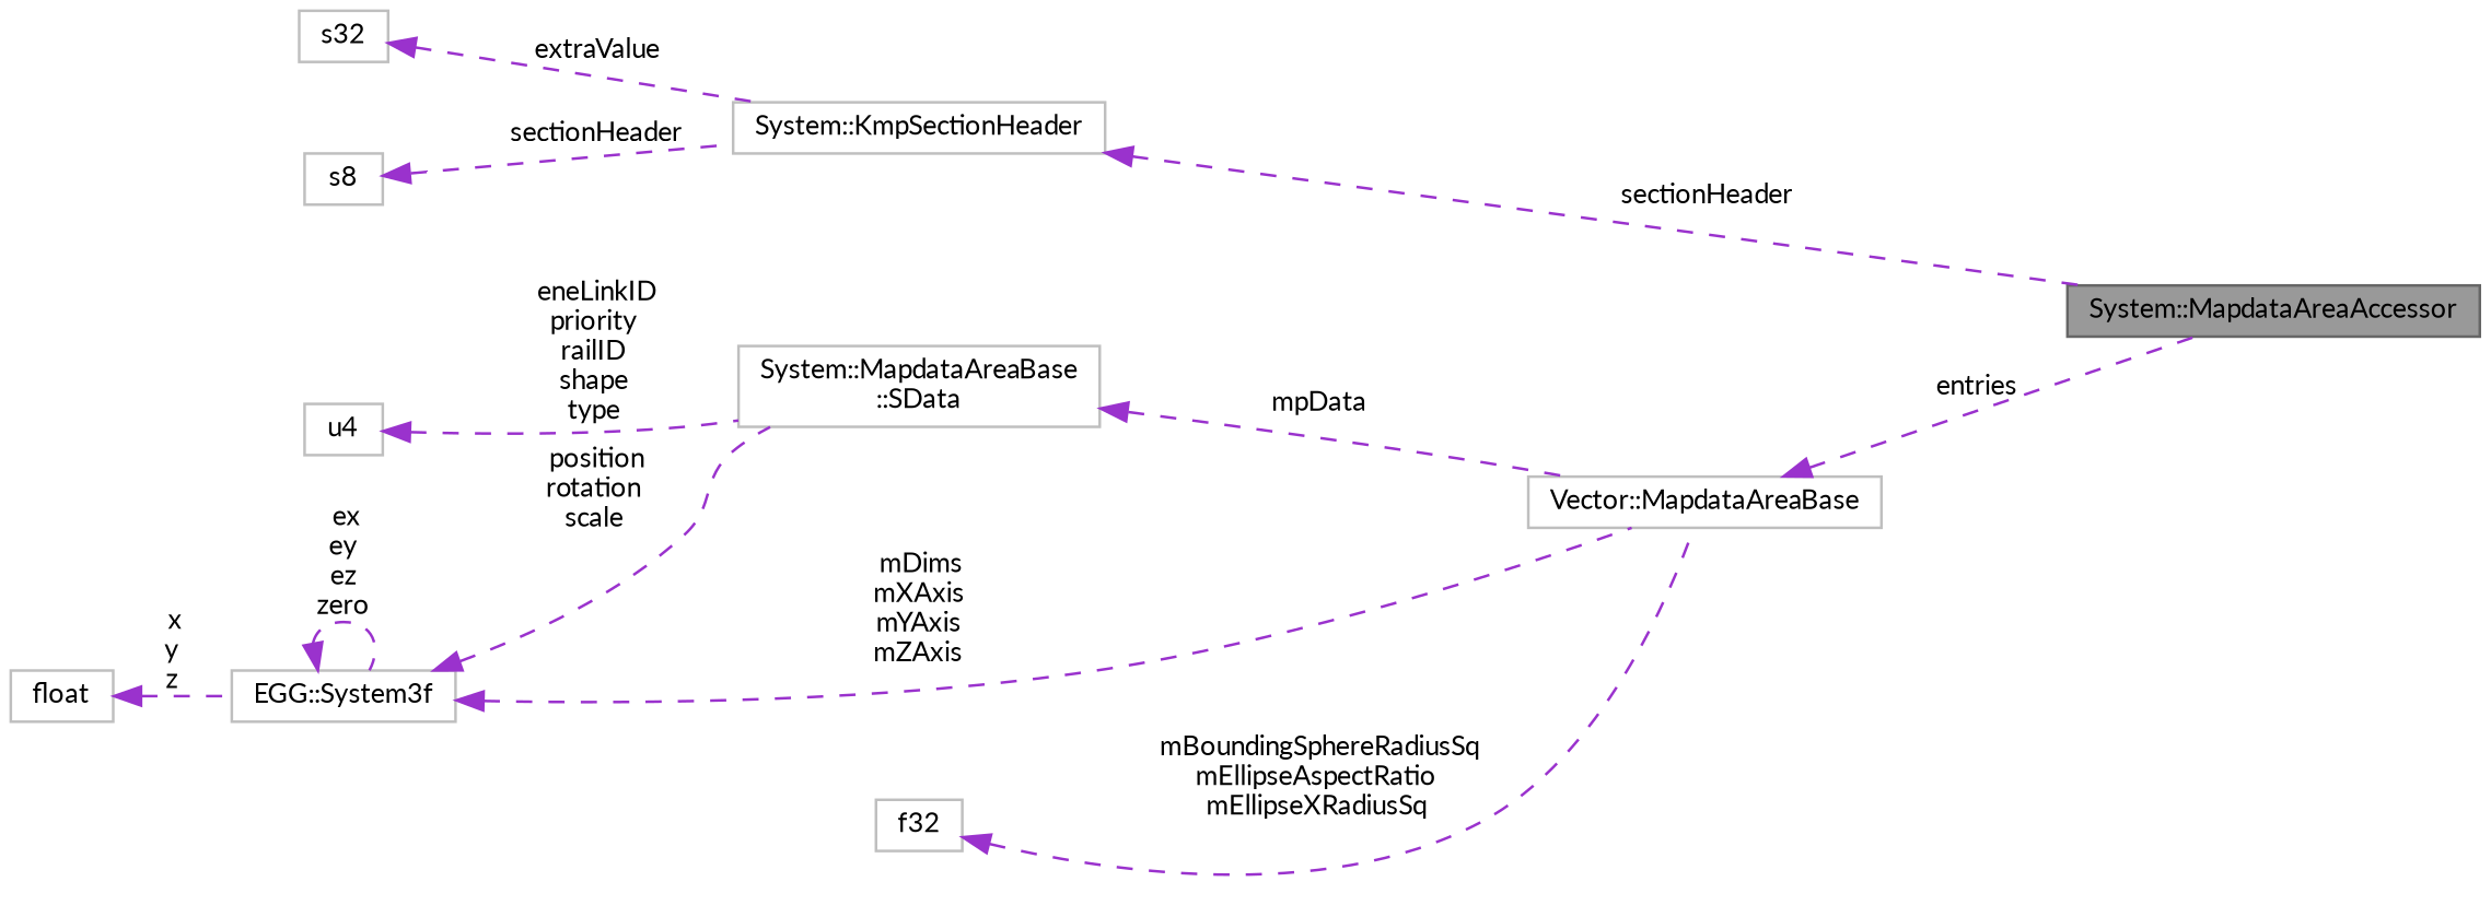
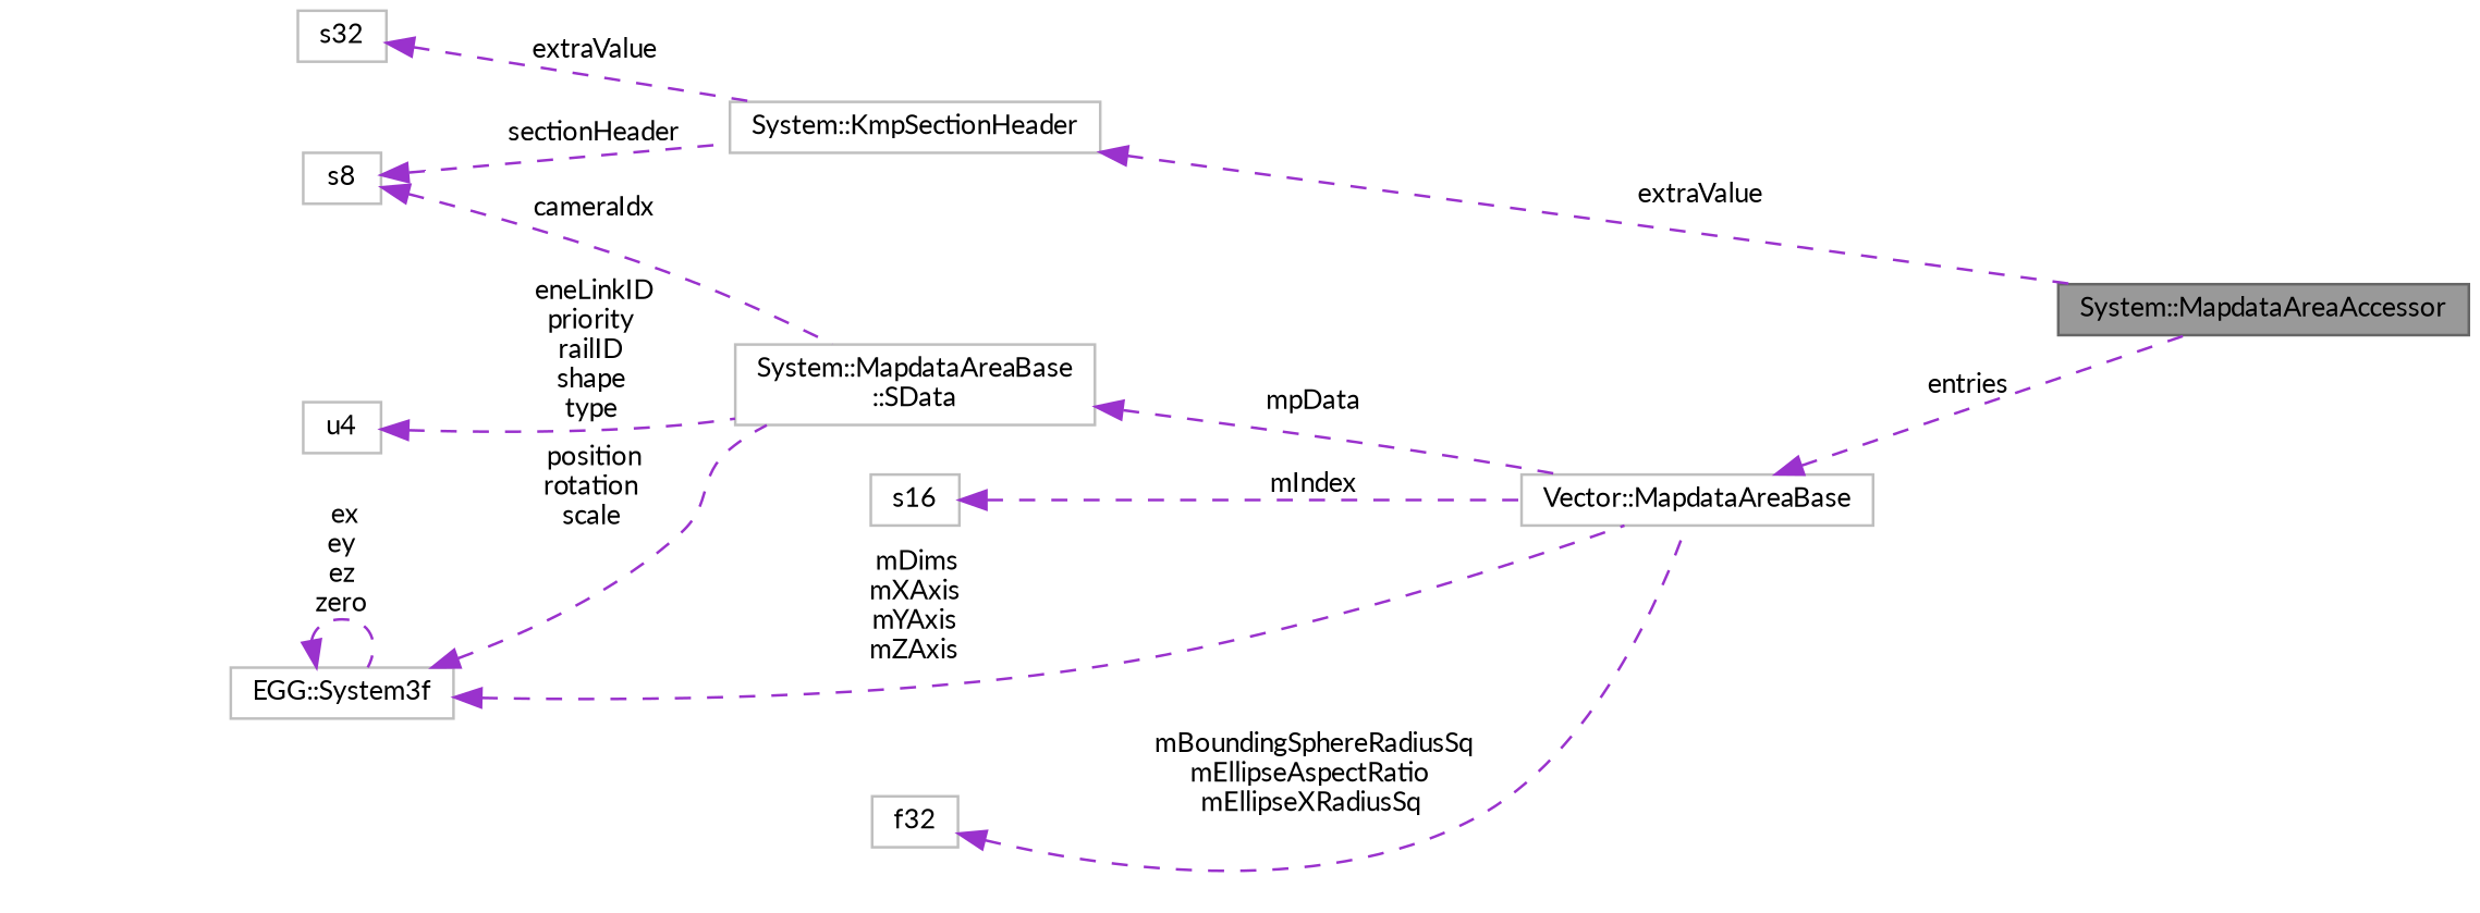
  digraph {
    fontname=Lato
    rankdir=LR
    node [color=grey75 fillcolor=white fontname=Lato fontsize=10 shape=box style=filled]
    edge [color=darkorchid3 dir=back fontname=Lato fontsize=10 labelfontname=FreeMono labelfontsize=10 style=dashed]
    n1 [color=gray40 fillcolor=grey60 fontcolor=black height=0.2 label="System::MapdataAreaAccessor" width=0.4]
    n2 [height=0.2 label="Vector::MapdataAreaBase" width=0.4]
    n3 [height=0.2 label="System::MapdataAreaBase\l::SData" width=0.4]
    n4 [height=0.2 label=u4 width=0.4]
    n5 [height=0.2 label=s8 width=0.4]
    n6 [height=0.2 label="System::KmpSectionHeader" width=0.4]
    n7 [height=0.2 label="EGG::System3f" width=0.4]
-   n8 [height=0.2 label=float width=0.4]
    n9 [height=0.2 label=f32 width=0.4]
+   n10 [height=0.2 label=s16 width=0.4]
    n11 [height=0.2 label=s32 width=0.4]
    n2 -> n1 [label=" entries"]
    n3 -> n2 [label=" mpData"]
    n4 -> n3 [label=" eneLinkID\npriority\nrailID\nshape\ntype"]
+   n5 -> n3 [label=" cameraIdx"]
    n5 -> n6 [label=" sectionHeader"]
-   n6 -> n1 [label=" sectionHeader"]
+   n6 -> n1 [label=" extraValue"]
    n7 -> n2 [label=" mDims\nmXAxis\nmYAxis\nmZAxis"]
    n7 -> n3 [label=" position\nrotation\nscale"]
    n7 -> n7 [label=" ex\ney\nez\nzero"]
-   n8 -> n7 [label=" x\ny\nz"]
    n9 -> n2 [label=" mBoundingSphereRadiusSq\nmEllipseAspectRatio\nmEllipseXRadiusSq"]
+   n10 -> n2 [label=" mIndex"]
    n11 -> n6 [label=" extraValue"]
  }
